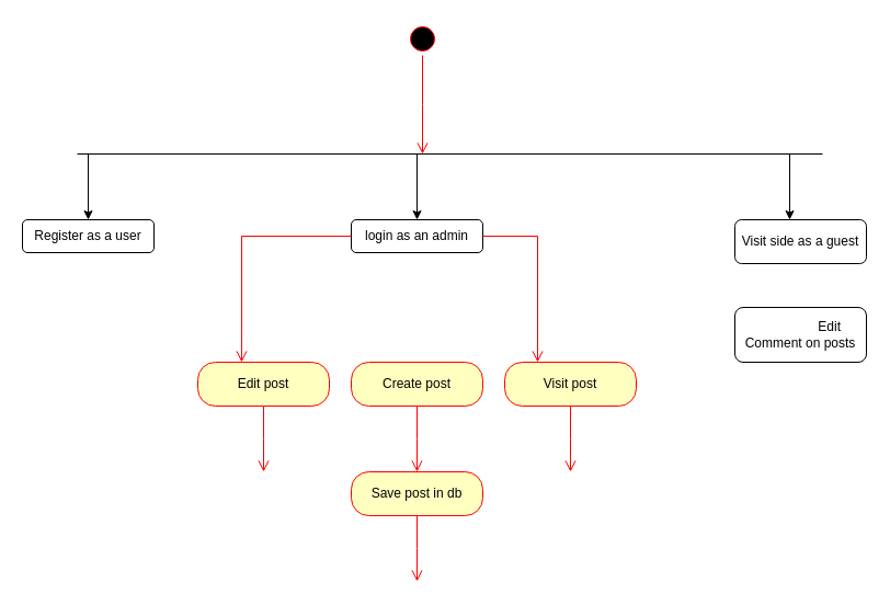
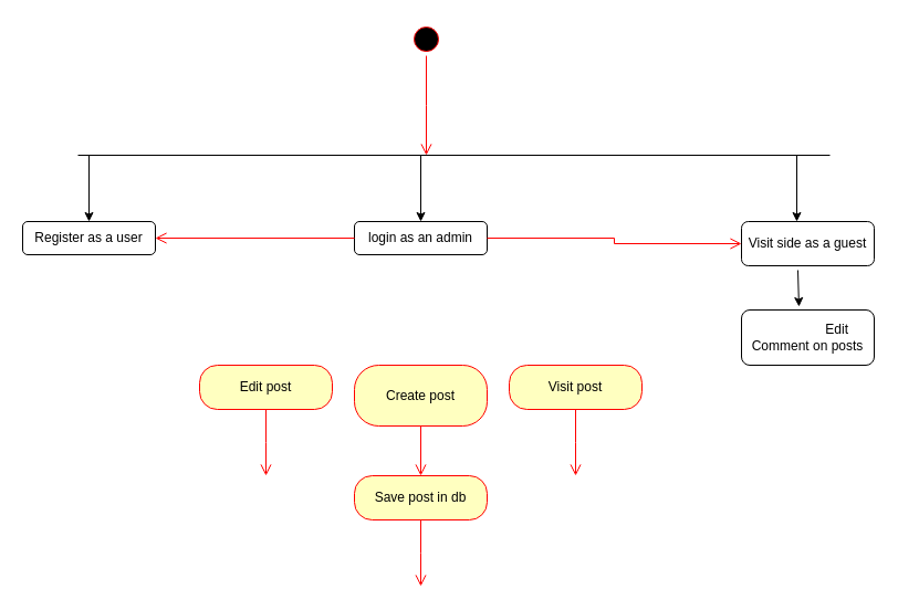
  <mxCell id="0" />
  <mxCell id="1" parent="0" />
  <mxCell id="2" value="" style="ellipse;html=1;shape=startState;fillColor=#000000;strokeColor=#ff0000;" parent="1" vertex="1"><mxGeometry x="370" y="20" width="30" height="30" as="geometry" /></mxCell>
  <mxCell id="3" value="" style="edgeStyle=orthogonalEdgeStyle;html=1;verticalAlign=bottom;endArrow=open;endSize=8;strokeColor=#ff0000;rounded=0;" parent="1" source="2" edge="1"><mxGeometry relative="1" as="geometry"><mxPoint x="385" y="140" as="targetPoint" /></mxGeometry></mxCell>
  <mxCell id="4" value="" style="endArrow=none;html=1;rounded=0;" parent="1" edge="1"><mxGeometry width="50" height="50" relative="1" as="geometry"><mxPoint x="70" y="140" as="sourcePoint" /><mxPoint x="750" y="140" as="targetPoint" /></mxGeometry></mxCell>
  <mxCell id="5" value="" style="endArrow=classic;html=1;rounded=0;" parent="1" edge="1"><mxGeometry width="50" height="50" relative="1" as="geometry"><mxPoint x="80" y="140" as="sourcePoint" /><mxPoint x="80" y="200" as="targetPoint" /></mxGeometry></mxCell>
  <mxCell id="6" value="" style="endArrow=classic;html=1;rounded=0;" parent="1" edge="1"><mxGeometry width="50" height="50" relative="1" as="geometry"><mxPoint x="380" y="140" as="sourcePoint" /><mxPoint x="380" y="200" as="targetPoint" /></mxGeometry></mxCell>
  <mxCell id="7" value="" style="endArrow=classic;html=1;rounded=0;" parent="1" edge="1"><mxGeometry width="50" height="50" relative="1" as="geometry"><mxPoint x="720" y="140" as="sourcePoint" /><mxPoint x="720" y="200" as="targetPoint" /></mxGeometry></mxCell>
  <mxCell id="8" value="Register as a user" style="rounded=1;whiteSpace=wrap;html=1;" parent="1" vertex="1"><mxGeometry x="20" y="200" width="120" height="30" as="geometry" /></mxCell>
  <mxCell id="9" value="login as an admin" style="rounded=1;whiteSpace=wrap;html=1;" parent="1" vertex="1"><mxGeometry x="320" y="200" width="120" height="30" as="geometry" /></mxCell>
  <mxCell id="10" value="Visit side as a guest" style="rounded=1;whiteSpace=wrap;html=1;" parent="1" vertex="1"><mxGeometry x="670" y="200" width="120" height="40" as="geometry" /></mxCell>
  <mxCell id="11" value="&lt;span style=&quot;white-space: pre;&quot;&gt;&#09;&lt;/span&gt;&lt;span style=&quot;white-space: pre;&quot;&gt;&#09;&lt;/span&gt;Edit Comment on posts" style="rounded=1;whiteSpace=wrap;html=1;" parent="1" vertex="1"><mxGeometry x="670" y="280" width="120" height="50" as="geometry" /></mxCell>
- <mxCell id="13" value="Create post" style="rounded=1;whiteSpace=wrap;html=1;arcSize=40;fontColor=#000000;fillColor=#ffffc0;strokeColor=#ff0000;" vertex="1" parent="1"><mxGeometry x="320" y="330" width="120" height="40" as="geometry" /></mxCell>
+ <mxCell id="12" value="" style="endArrow=classic;html=1;rounded=0;exitX=0.425;exitY=1.1;exitDx=0;exitDy=0;exitPerimeter=0;entryX=0.433;entryY=-0.06;entryDx=0;entryDy=0;entryPerimeter=0;" parent="1" source="10" target="11" edge="1"><mxGeometry width="50" height="50" relative="1" as="geometry"><mxPoint x="630" y="320" as="sourcePoint" /><mxPoint x="680" y="270" as="targetPoint" /></mxGeometry></mxCell>
+ <mxCell id="13" value="Create post" style="rounded=1;whiteSpace=wrap;html=1;arcSize=40;fontColor=#000000;fillColor=#ffffc0;strokeColor=#ff0000;" vertex="1" parent="1"><mxGeometry x="320" y="330" width="120" height="55" as="geometry" /></mxCell>
  <mxCell id="14" value="" style="edgeStyle=orthogonalEdgeStyle;html=1;verticalAlign=bottom;endArrow=open;endSize=8;strokeColor=#ff0000;rounded=0;" edge="1" source="13" parent="1"><mxGeometry relative="1" as="geometry"><mxPoint x="380" y="430" as="targetPoint" /></mxGeometry></mxCell>
  <mxCell id="15" value="Visit post" style="rounded=1;whiteSpace=wrap;html=1;arcSize=40;fontColor=#000000;fillColor=#ffffc0;strokeColor=#ff0000;" vertex="1" parent="1"><mxGeometry x="460" y="330" width="120" height="40" as="geometry" /></mxCell>
  <mxCell id="16" value="" style="edgeStyle=orthogonalEdgeStyle;html=1;verticalAlign=bottom;endArrow=open;endSize=8;strokeColor=#ff0000;rounded=0;" edge="1" source="15" parent="1"><mxGeometry relative="1" as="geometry"><mxPoint x="520" y="430" as="targetPoint" /></mxGeometry></mxCell>
  <mxCell id="17" value="Edit post" style="rounded=1;whiteSpace=wrap;html=1;arcSize=40;fontColor=#000000;fillColor=#ffffc0;strokeColor=#ff0000;" vertex="1" parent="1"><mxGeometry x="180" y="330" width="120" height="40" as="geometry" /></mxCell>
  <mxCell id="18" value="" style="edgeStyle=orthogonalEdgeStyle;html=1;verticalAlign=bottom;endArrow=open;endSize=8;strokeColor=#ff0000;rounded=0;" edge="1" source="17" parent="1"><mxGeometry relative="1" as="geometry"><mxPoint x="240" y="430" as="targetPoint" /></mxGeometry></mxCell>
- <mxCell id="19" value="" style="edgeStyle=orthogonalEdgeStyle;html=1;verticalAlign=bottom;endArrow=open;endSize=8;strokeColor=#ff0000;rounded=0;entryX=0.25;entryY=0;entryDx=0;entryDy=0;" edge="1" parent="1" source="9" target="15"><mxGeometry relative="1" as="geometry"><mxPoint x="470" y="320" as="targetPoint" /><mxPoint x="470" y="260" as="sourcePoint" /></mxGeometry></mxCell>
- <mxCell id="20" value="" style="edgeStyle=orthogonalEdgeStyle;html=1;verticalAlign=bottom;endArrow=open;endSize=8;strokeColor=#ff0000;rounded=0;entryX=0.333;entryY=0;entryDx=0;entryDy=0;entryPerimeter=0;" edge="1" parent="1" source="9" target="17"><mxGeometry relative="1" as="geometry"><mxPoint x="220" y="320" as="targetPoint" /><mxPoint x="220" y="260" as="sourcePoint" /></mxGeometry></mxCell>
+ <mxCell id="19" value="" style="edgeStyle=orthogonalEdgeStyle;html=1;verticalAlign=bottom;endArrow=open;endSize=8;strokeColor=#ff0000;rounded=0;" edge="1" parent="1" source="9" target="8"><mxGeometry relative="1" as="geometry"><mxPoint x="470" y="320" as="targetPoint" /><mxPoint x="470" y="260" as="sourcePoint" /></mxGeometry></mxCell>
+ <mxCell id="20" value="" style="edgeStyle=orthogonalEdgeStyle;html=1;verticalAlign=bottom;endArrow=open;endSize=8;strokeColor=#ff0000;rounded=0;" edge="1" parent="1" source="9" target="10"><mxGeometry relative="1" as="geometry"><mxPoint x="220" y="320" as="targetPoint" /><mxPoint x="220" y="260" as="sourcePoint" /></mxGeometry></mxCell>
  <mxCell id="21" value="Save post in db" style="rounded=1;whiteSpace=wrap;html=1;arcSize=40;fontColor=#000000;fillColor=#ffffc0;strokeColor=#ff0000;" vertex="1" parent="1"><mxGeometry x="320" y="430" width="120" height="40" as="geometry" /></mxCell>
  <mxCell id="22" value="" style="edgeStyle=orthogonalEdgeStyle;html=1;verticalAlign=bottom;endArrow=open;endSize=8;strokeColor=#ff0000;rounded=0;" edge="1" source="21" parent="1"><mxGeometry relative="1" as="geometry"><mxPoint x="380" y="530" as="targetPoint" /></mxGeometry></mxCell>
